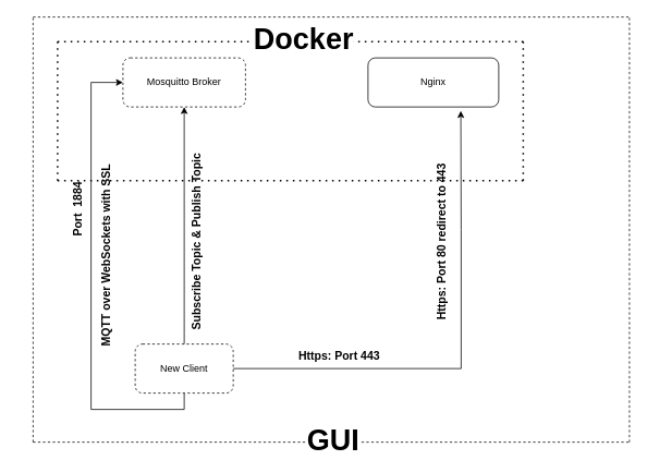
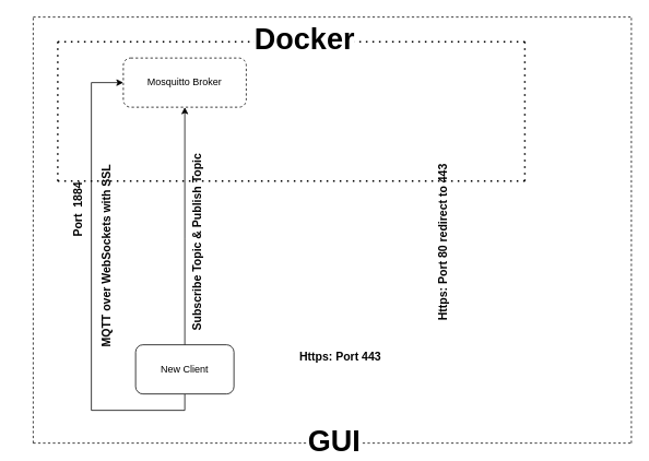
  <mxCell id="0" />
  <mxCell id="1" parent="0" />
  <mxCell id="2" value="Mosquitto Broker" style="rounded=1;whiteSpace=wrap;html=1;dashed=1;" vertex="1" parent="1"><mxGeometry x="150" y="70" width="150" height="60" as="geometry" /></mxCell>
- <mxCell id="3" value="Nginx" style="rounded=1;whiteSpace=wrap;html=1;" vertex="1" parent="1"><mxGeometry x="450" y="70" width="160" height="60" as="geometry" /></mxCell>
  <mxCell id="4" style="edgeStyle=orthogonalEdgeStyle;rounded=0;orthogonalLoop=1;jettySize=auto;html=1;entryX=0;entryY=0.5;entryDx=0;entryDy=0;" edge="1" parent="1" source="6" target="2"><mxGeometry relative="1" as="geometry"><mxPoint x="110" y="400" as="targetPoint" /><Array as="points"><mxPoint x="225" y="500" /><mxPoint x="111" y="500" /><mxPoint x="111" y="100" /></Array></mxGeometry></mxCell>
  <mxCell id="5" style="edgeStyle=orthogonalEdgeStyle;rounded=0;orthogonalLoop=1;jettySize=auto;html=1;exitX=0.5;exitY=0;exitDx=0;exitDy=0;entryX=0.5;entryY=1;entryDx=0;entryDy=0;" edge="1" parent="1" source="6" target="2"><mxGeometry relative="1" as="geometry"><Array as="points"><mxPoint x="225" y="290" /><mxPoint x="225" y="290" /></Array></mxGeometry></mxCell>
- <mxCell id="6" value="New Client" style="rounded=1;whiteSpace=wrap;html=1;dashed=1;" vertex="1" parent="1"><mxGeometry x="165" y="420" width="120" height="60" as="geometry" /></mxCell>
+ <mxCell id="6" value="New Client" style="rounded=1;whiteSpace=wrap;html=1;" vertex="1" parent="1"><mxGeometry x="165" y="420" width="120" height="60" as="geometry" /></mxCell>
  <mxCell id="7" value="&lt;b&gt;&lt;font style=&quot;font-size: 14px;&quot;&gt;Port&amp;nbsp; 1884&lt;/font&gt;&lt;/b&gt;" style="text;html=1;align=center;verticalAlign=middle;whiteSpace=wrap;rounded=0;rotation=-90;" vertex="1" parent="1"><mxGeometry x="60" y="240" width="70" height="30" as="geometry" /></mxCell>
  <mxCell id="8" value="&lt;b&gt;&lt;font style=&quot;font-size: 14px;&quot;&gt;Https: Port 443&lt;/font&gt;&lt;/b&gt;" style="text;html=1;align=center;verticalAlign=middle;whiteSpace=wrap;rounded=0;rotation=0;" vertex="1" parent="1"><mxGeometry x="360" y="420" width="110" height="30" as="geometry" /></mxCell>
- <mxCell id="9" style="edgeStyle=orthogonalEdgeStyle;rounded=0;orthogonalLoop=1;jettySize=auto;html=1;entryX=0.71;entryY=1.08;entryDx=0;entryDy=0;entryPerimeter=0;" edge="1" parent="1" source="6" target="3"><mxGeometry relative="1" as="geometry"><Array as="points"><mxPoint x="564" y="280" /><mxPoint x="564" y="280" /></Array></mxGeometry></mxCell>
  <mxCell id="10" value="&lt;b&gt;&lt;font style=&quot;font-size: 14px;&quot;&gt;MQTT over WebSockets with SSL&lt;/font&gt;&lt;/b&gt;" style="text;whiteSpace=wrap;html=1;rotation=-90;" vertex="1" parent="1"><mxGeometry x="20" y="290" width="230" height="40" as="geometry" /></mxCell>
  <mxCell id="11" value="&lt;span style=&quot;font-size: 14px;&quot;&gt;&lt;b&gt;Subscribe Topic &amp;amp; Publish Topic&lt;/b&gt;&lt;/span&gt;" style="text;whiteSpace=wrap;html=1;rotation=-90;" vertex="1" parent="1"><mxGeometry x="130" y="270" width="230" height="40" as="geometry" /></mxCell>
  <mxCell id="12" value="&lt;b&gt;&lt;font style=&quot;font-size: 14px;&quot;&gt;Https: Port 80 redirect to 443&lt;/font&gt;&lt;/b&gt;" style="text;html=1;align=center;verticalAlign=middle;whiteSpace=wrap;rounded=0;rotation=-90;" vertex="1" parent="1"><mxGeometry x="440" y="280" width="200" height="30" as="geometry" /></mxCell>
  <mxCell id="13" value="" style="endArrow=none;dashed=1;html=1;dashPattern=1 3;strokeWidth=2;rounded=0;" edge="1" parent="1"><mxGeometry width="50" height="50" relative="1" as="geometry"><mxPoint x="70" y="50" as="sourcePoint" /><mxPoint x="640" y="50" as="targetPoint" /></mxGeometry></mxCell>
  <mxCell id="14" value="&lt;font style=&quot;font-size: 36px;&quot;&gt;&lt;b style=&quot;&quot;&gt;Docker&lt;/b&gt;&lt;/font&gt;" style="edgeLabel;html=1;align=center;verticalAlign=middle;resizable=0;points=[];" vertex="1" connectable="0" parent="13"><mxGeometry x="-0.07" y="4" relative="1" as="geometry"><mxPoint x="35" as="offset" /></mxGeometry></mxCell>
  <mxCell id="15" value="" style="endArrow=none;dashed=1;html=1;dashPattern=1 3;strokeWidth=2;rounded=0;" edge="1" parent="1"><mxGeometry width="50" height="50" relative="1" as="geometry"><mxPoint x="640" y="220" as="sourcePoint" /><mxPoint x="640" y="50" as="targetPoint" /></mxGeometry></mxCell>
  <mxCell id="16" value="" style="endArrow=none;dashed=1;html=1;dashPattern=1 3;strokeWidth=2;rounded=0;" edge="1" parent="1"><mxGeometry width="50" height="50" relative="1" as="geometry"><mxPoint x="70" y="220" as="sourcePoint" /><mxPoint x="640" y="220" as="targetPoint" /></mxGeometry></mxCell>
  <mxCell id="17" value="" style="endArrow=none;dashed=1;html=1;dashPattern=1 3;strokeWidth=2;rounded=0;" edge="1" parent="1"><mxGeometry width="50" height="50" relative="1" as="geometry"><mxPoint x="70" y="220" as="sourcePoint" /><mxPoint x="70" y="50" as="targetPoint" /></mxGeometry></mxCell>
  <mxCell id="18" value="" style="endArrow=none;dashed=1;html=1;rounded=0;" edge="1" parent="1"><mxGeometry width="50" height="50" relative="1" as="geometry"><mxPoint x="40" y="540" as="sourcePoint" /><mxPoint x="770" y="540" as="targetPoint" /></mxGeometry></mxCell>
  <mxCell id="19" value="&lt;font style=&quot;font-size: 36px;&quot;&gt;&lt;b&gt;GUI&lt;/b&gt;&lt;/font&gt;" style="edgeLabel;html=1;align=center;verticalAlign=middle;resizable=0;points=[];" vertex="1" connectable="0" parent="18"><mxGeometry x="0.003" y="4" relative="1" as="geometry"><mxPoint as="offset" /></mxGeometry></mxCell>
  <mxCell id="20" value="" style="endArrow=none;dashed=1;html=1;rounded=0;" edge="1" parent="1"><mxGeometry width="50" height="50" relative="1" as="geometry"><mxPoint x="770" y="540" as="sourcePoint" /><mxPoint x="770" y="20" as="targetPoint" /></mxGeometry></mxCell>
  <mxCell id="21" value="" style="endArrow=none;dashed=1;html=1;rounded=0;" edge="1" parent="1"><mxGeometry width="50" height="50" relative="1" as="geometry"><mxPoint x="40" y="540" as="sourcePoint" /><mxPoint x="40" y="20" as="targetPoint" /></mxGeometry></mxCell>
  <mxCell id="22" value="" style="endArrow=none;dashed=1;html=1;rounded=0;" edge="1" parent="1"><mxGeometry width="50" height="50" relative="1" as="geometry"><mxPoint x="40" y="20" as="sourcePoint" /><mxPoint x="770" y="20" as="targetPoint" /></mxGeometry></mxCell>
